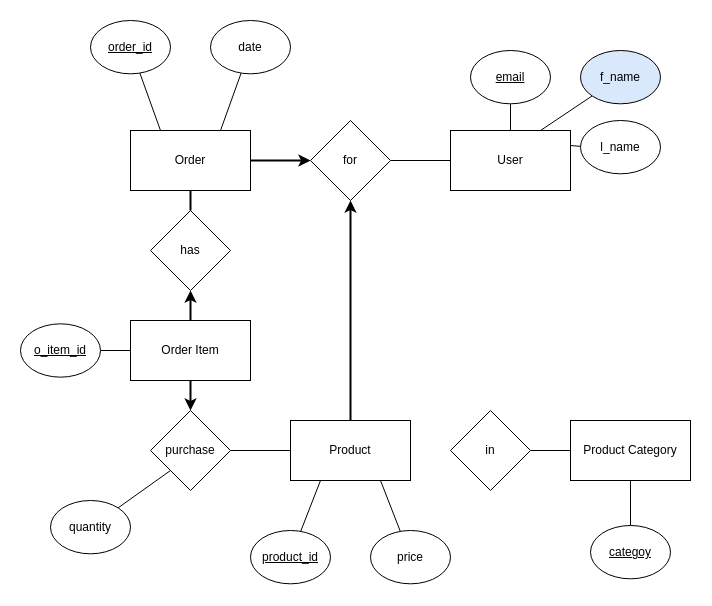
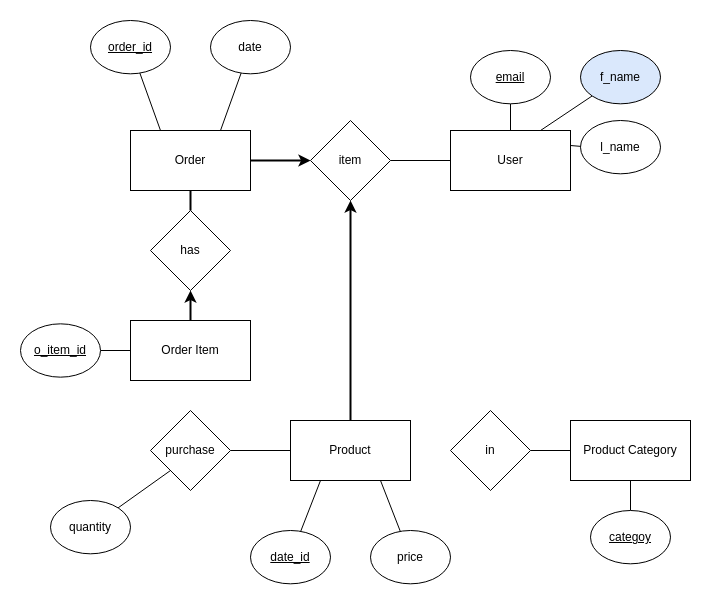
  <mxCell id="0" />
  <mxCell id="1" parent="0" />
  <mxCell id="2" value="" style="edgeStyle=orthogonalEdgeStyle;rounded=0;orthogonalLoop=1;jettySize=auto;html=1;strokeWidth=2;" parent="1" source="4" target="18" edge="1"><mxGeometry relative="1" as="geometry" /></mxCell>
  <mxCell id="3" value="" style="edgeStyle=orthogonalEdgeStyle;rounded=0;orthogonalLoop=1;jettySize=auto;html=1;strokeWidth=1;endArrow=none;endFill=0;" parent="1" source="4" target="14" edge="1"><mxGeometry relative="1" as="geometry" /></mxCell>
  <mxCell id="4" value="Product" style="rounded=0;whiteSpace=wrap;html=1;" parent="1" vertex="1"><mxGeometry x="290" y="420" width="120" height="60" as="geometry" /></mxCell>
  <mxCell id="5" value="" style="edgeStyle=orthogonalEdgeStyle;rounded=0;orthogonalLoop=1;jettySize=auto;html=1;endArrow=none;endFill=0;" parent="1" source="6" target="12" edge="1"><mxGeometry relative="1" as="geometry" /></mxCell>
  <mxCell id="6" value="Product Category" style="rounded=0;whiteSpace=wrap;html=1;" parent="1" vertex="1"><mxGeometry x="570" y="420" width="120" height="60" as="geometry" /></mxCell>
  <mxCell id="7" value="User" style="rounded=0;whiteSpace=wrap;html=1;" parent="1" vertex="1"><mxGeometry x="450" y="130" width="120" height="60" as="geometry" /></mxCell>
  <mxCell id="8" value="" style="edgeStyle=none;rounded=0;orthogonalLoop=1;jettySize=auto;html=1;strokeWidth=2;startArrow=none;startFill=0;endArrow=none;endFill=0;" parent="1" source="9" target="15" edge="1"><mxGeometry relative="1" as="geometry" /></mxCell>
  <mxCell id="9" value="Order" style="rounded=0;whiteSpace=wrap;html=1;" parent="1" vertex="1"><mxGeometry x="130" y="130" width="120" height="60" as="geometry" /></mxCell>
  <mxCell id="10" value="" style="edgeStyle=none;rounded=0;orthogonalLoop=1;jettySize=auto;html=1;strokeWidth=2;startArrow=none;startFill=0;endArrow=classic;endFill=1;" parent="1" source="11" target="15" edge="1"><mxGeometry relative="1" as="geometry" /></mxCell>
  <mxCell id="11" value="Order Item" style="rounded=0;whiteSpace=wrap;html=1;" parent="1" vertex="1"><mxGeometry x="130" y="320" width="120" height="60" as="geometry" /></mxCell>
  <mxCell id="12" value="in" style="rhombus;whiteSpace=wrap;html=1;" parent="1" vertex="1"><mxGeometry x="450" y="410" width="80" height="80" as="geometry" /></mxCell>
- <mxCell id="13" value="" style="edgeStyle=none;rounded=0;orthogonalLoop=1;jettySize=auto;html=1;strokeWidth=2;startArrow=classic;startFill=1;endArrow=none;endFill=0;" parent="1" source="14" target="11" edge="1"><mxGeometry relative="1" as="geometry" /></mxCell>
  <mxCell id="14" value="purchase" style="rhombus;whiteSpace=wrap;html=1;" parent="1" vertex="1"><mxGeometry x="150" y="410" width="80" height="80" as="geometry" /></mxCell>
  <mxCell id="15" value="has" style="rhombus;whiteSpace=wrap;html=1;" parent="1" vertex="1"><mxGeometry x="150" y="210" width="80" height="80" as="geometry" /></mxCell>
  <mxCell id="16" value="" style="edgeStyle=none;rounded=0;orthogonalLoop=1;jettySize=auto;html=1;strokeWidth=1;startArrow=none;startFill=0;endArrow=none;endFill=0;" parent="1" source="18" target="7" edge="1"><mxGeometry relative="1" as="geometry" /></mxCell>
  <mxCell id="17" value="" style="edgeStyle=none;rounded=0;orthogonalLoop=1;jettySize=auto;html=1;strokeWidth=2;startArrow=classic;startFill=1;endArrow=none;endFill=0;" parent="1" source="18" target="9" edge="1"><mxGeometry relative="1" as="geometry" /></mxCell>
- <mxCell id="18" value="for" style="rhombus;whiteSpace=wrap;html=1;" parent="1" vertex="1"><mxGeometry x="310" y="120" width="80" height="80" as="geometry" /></mxCell>
+ <mxCell id="18" value="item" style="rhombus;whiteSpace=wrap;html=1;" parent="1" vertex="1"><mxGeometry x="310" y="120" width="80" height="80" as="geometry" /></mxCell>
  <mxCell id="19" style="edgeStyle=none;rounded=0;orthogonalLoop=1;jettySize=auto;html=1;entryX=0.25;entryY=0;entryDx=0;entryDy=0;strokeWidth=1;startArrow=none;startFill=0;endArrow=none;endFill=0;" edge="1" parent="1" source="20" target="9"><mxGeometry relative="1" as="geometry" /></mxCell>
  <mxCell id="20" value="&lt;u&gt;order_id&lt;/u&gt;" style="ellipse;whiteSpace=wrap;html=1;aspect=fixed;" vertex="1" parent="1"><mxGeometry x="90" y="20" width="80" height="53.33" as="geometry" /></mxCell>
  <mxCell id="21" style="rounded=0;orthogonalLoop=1;jettySize=auto;html=1;entryX=0.75;entryY=0;entryDx=0;entryDy=0;strokeWidth=1;startArrow=none;startFill=0;endArrow=none;endFill=0;" edge="1" parent="1" source="22" target="9"><mxGeometry relative="1" as="geometry" /></mxCell>
  <mxCell id="22" value="date" style="ellipse;whiteSpace=wrap;html=1;aspect=fixed;" vertex="1" parent="1"><mxGeometry x="210" y="20" width="80" height="53.33" as="geometry" /></mxCell>
  <mxCell id="23" value="" style="edgeStyle=none;rounded=0;orthogonalLoop=1;jettySize=auto;html=1;strokeWidth=1;startArrow=none;startFill=0;endArrow=none;endFill=0;" edge="1" parent="1" source="24" target="7"><mxGeometry relative="1" as="geometry" /></mxCell>
  <mxCell id="24" value="&lt;u&gt;email&lt;/u&gt;" style="ellipse;whiteSpace=wrap;html=1;aspect=fixed;" vertex="1" parent="1"><mxGeometry x="470" y="50" width="80" height="53.33" as="geometry" /></mxCell>
  <mxCell id="25" style="edgeStyle=none;rounded=0;orthogonalLoop=1;jettySize=auto;html=1;entryX=0.75;entryY=0;entryDx=0;entryDy=0;strokeWidth=1;startArrow=none;startFill=0;endArrow=none;endFill=0;" edge="1" parent="1" source="26" target="7"><mxGeometry relative="1" as="geometry" /></mxCell>
  <mxCell id="26" value="f_name" style="ellipse;whiteSpace=wrap;html=1;aspect=fixed;fillColor=#dae8fc;" vertex="1" parent="1"><mxGeometry x="580" y="50" width="80" height="53.33" as="geometry" /></mxCell>
  <mxCell id="27" style="edgeStyle=none;rounded=0;orthogonalLoop=1;jettySize=auto;html=1;entryX=1;entryY=0.25;entryDx=0;entryDy=0;strokeWidth=1;startArrow=none;startFill=0;endArrow=none;endFill=0;" edge="1" parent="1" source="28" target="7"><mxGeometry relative="1" as="geometry" /></mxCell>
  <mxCell id="28" value="l_name" style="ellipse;whiteSpace=wrap;html=1;aspect=fixed;" vertex="1" parent="1"><mxGeometry x="580" y="120" width="80" height="53.33" as="geometry" /></mxCell>
  <mxCell id="29" value="" style="edgeStyle=none;rounded=0;orthogonalLoop=1;jettySize=auto;html=1;strokeWidth=1;startArrow=none;startFill=0;endArrow=none;endFill=0;" edge="1" parent="1" source="30" target="11"><mxGeometry relative="1" as="geometry" /></mxCell>
  <mxCell id="30" value="&lt;u&gt;o_item_id&lt;/u&gt;" style="ellipse;whiteSpace=wrap;html=1;aspect=fixed;" vertex="1" parent="1"><mxGeometry x="20" y="323.34" width="80" height="53.33" as="geometry" /></mxCell>
  <mxCell id="31" style="edgeStyle=none;rounded=0;orthogonalLoop=1;jettySize=auto;html=1;entryX=0;entryY=1;entryDx=0;entryDy=0;strokeWidth=1;startArrow=none;startFill=0;endArrow=none;endFill=0;" edge="1" parent="1" source="32" target="14"><mxGeometry relative="1" as="geometry" /></mxCell>
  <mxCell id="32" value="quantity" style="ellipse;whiteSpace=wrap;html=1;aspect=fixed;" vertex="1" parent="1"><mxGeometry x="50" y="500" width="80" height="53.33" as="geometry" /></mxCell>
  <mxCell id="33" style="edgeStyle=none;rounded=0;orthogonalLoop=1;jettySize=auto;html=1;entryX=0.25;entryY=1;entryDx=0;entryDy=0;strokeWidth=1;startArrow=none;startFill=0;endArrow=none;endFill=0;" edge="1" parent="1" source="34" target="4"><mxGeometry relative="1" as="geometry" /></mxCell>
- <mxCell id="34" value="&lt;u&gt;product_id&lt;/u&gt;" style="ellipse;whiteSpace=wrap;html=1;aspect=fixed;" vertex="1" parent="1"><mxGeometry x="250" y="530" width="80" height="53.33" as="geometry" /></mxCell>
+ <mxCell id="34" value="&lt;u&gt;date_id&lt;/u&gt;" style="ellipse;whiteSpace=wrap;html=1;aspect=fixed;" vertex="1" parent="1"><mxGeometry x="250" y="530" width="80" height="53.33" as="geometry" /></mxCell>
  <mxCell id="35" style="edgeStyle=none;rounded=0;orthogonalLoop=1;jettySize=auto;html=1;entryX=0.75;entryY=1;entryDx=0;entryDy=0;strokeWidth=1;startArrow=none;startFill=0;endArrow=none;endFill=0;" edge="1" parent="1" source="36" target="4"><mxGeometry relative="1" as="geometry" /></mxCell>
  <mxCell id="36" value="price" style="ellipse;whiteSpace=wrap;html=1;aspect=fixed;" vertex="1" parent="1"><mxGeometry x="370" y="530" width="80" height="53.33" as="geometry" /></mxCell>
  <mxCell id="37" value="" style="edgeStyle=none;rounded=0;orthogonalLoop=1;jettySize=auto;html=1;strokeWidth=1;startArrow=none;startFill=0;endArrow=none;endFill=0;" edge="1" parent="1" source="38" target="6"><mxGeometry relative="1" as="geometry" /></mxCell>
- <mxCell id="38" value="&lt;u&gt;categoy&lt;/u&gt;" style="ellipse;whiteSpace=wrap;html=1;aspect=fixed;" vertex="1" parent="1"><mxGeometry x="590" y="525" width="80" height="53.33" as="geometry" /></mxCell>
+ <mxCell id="38" value="&lt;u&gt;categoy&lt;/u&gt;" style="ellipse;whiteSpace=wrap;html=1;aspect=fixed;" vertex="1" parent="1"><mxGeometry x="590" y="510" width="80" height="53.33" as="geometry" /></mxCell>
